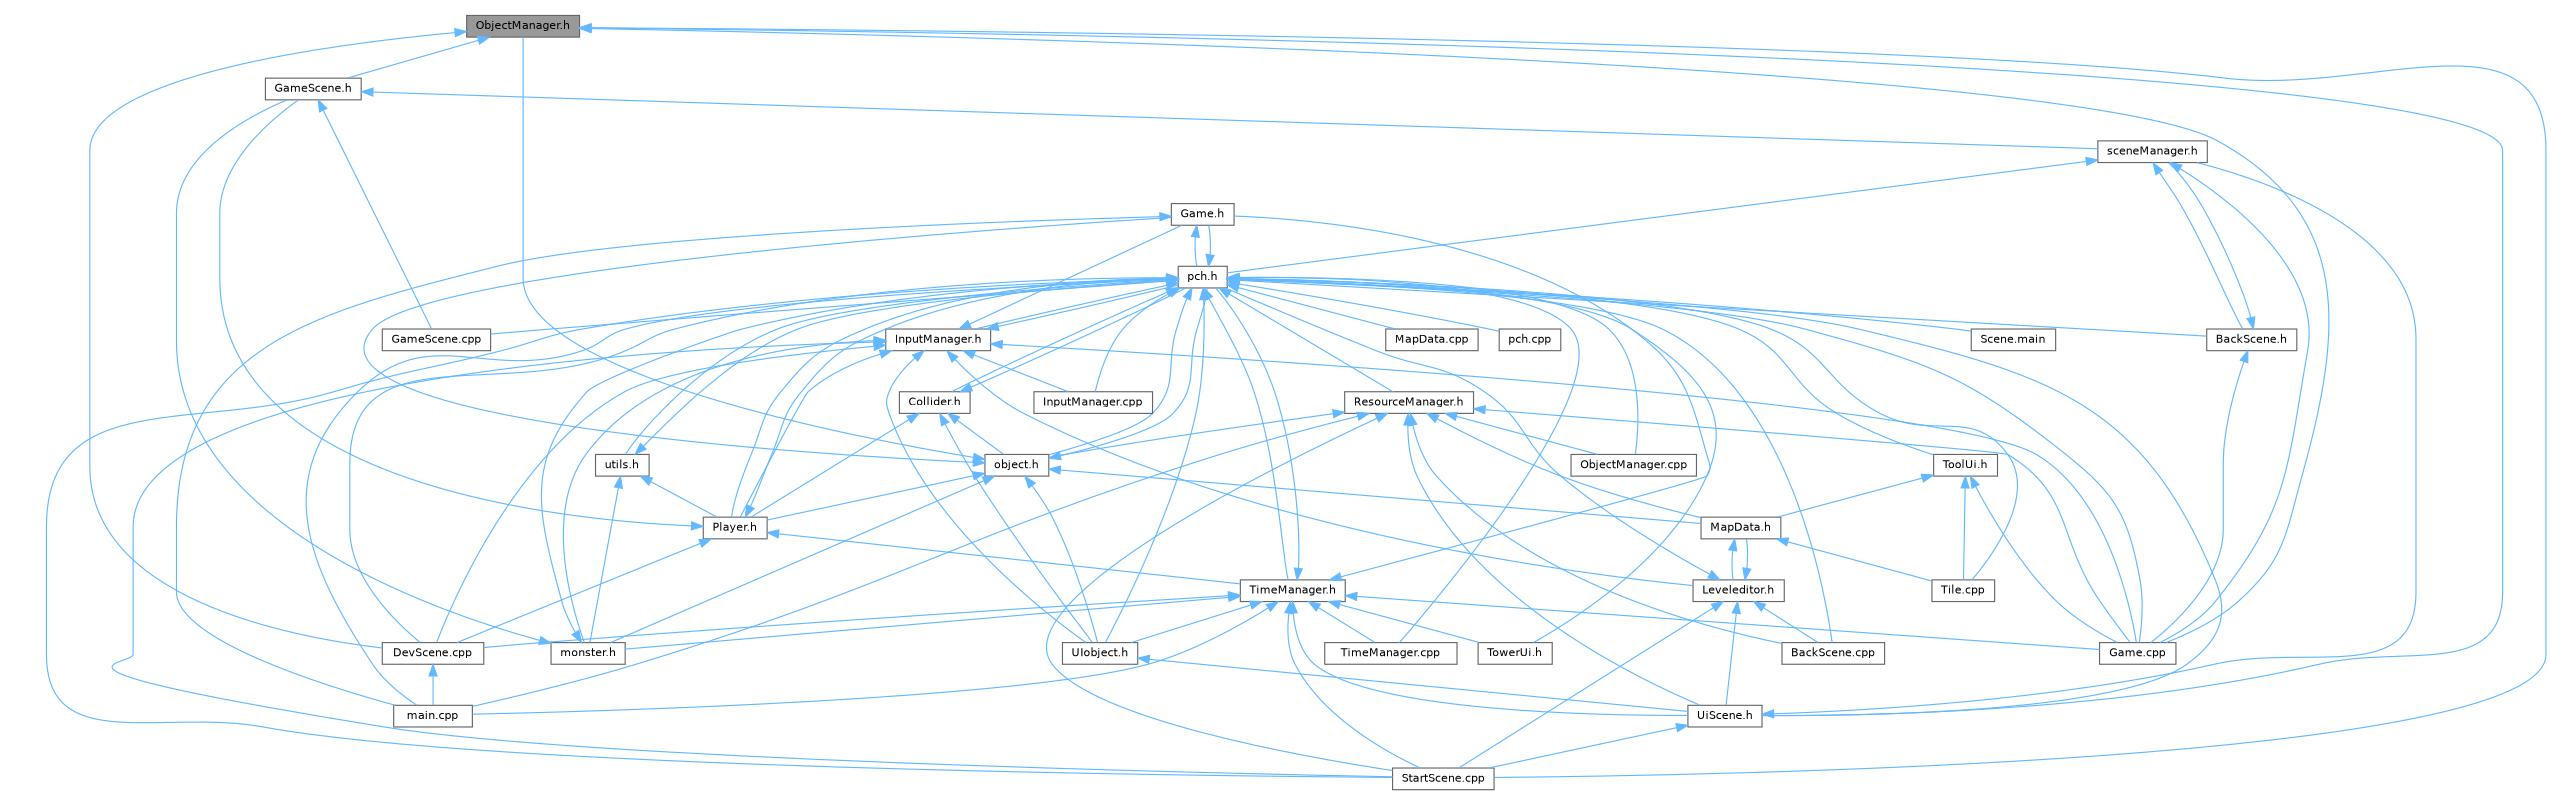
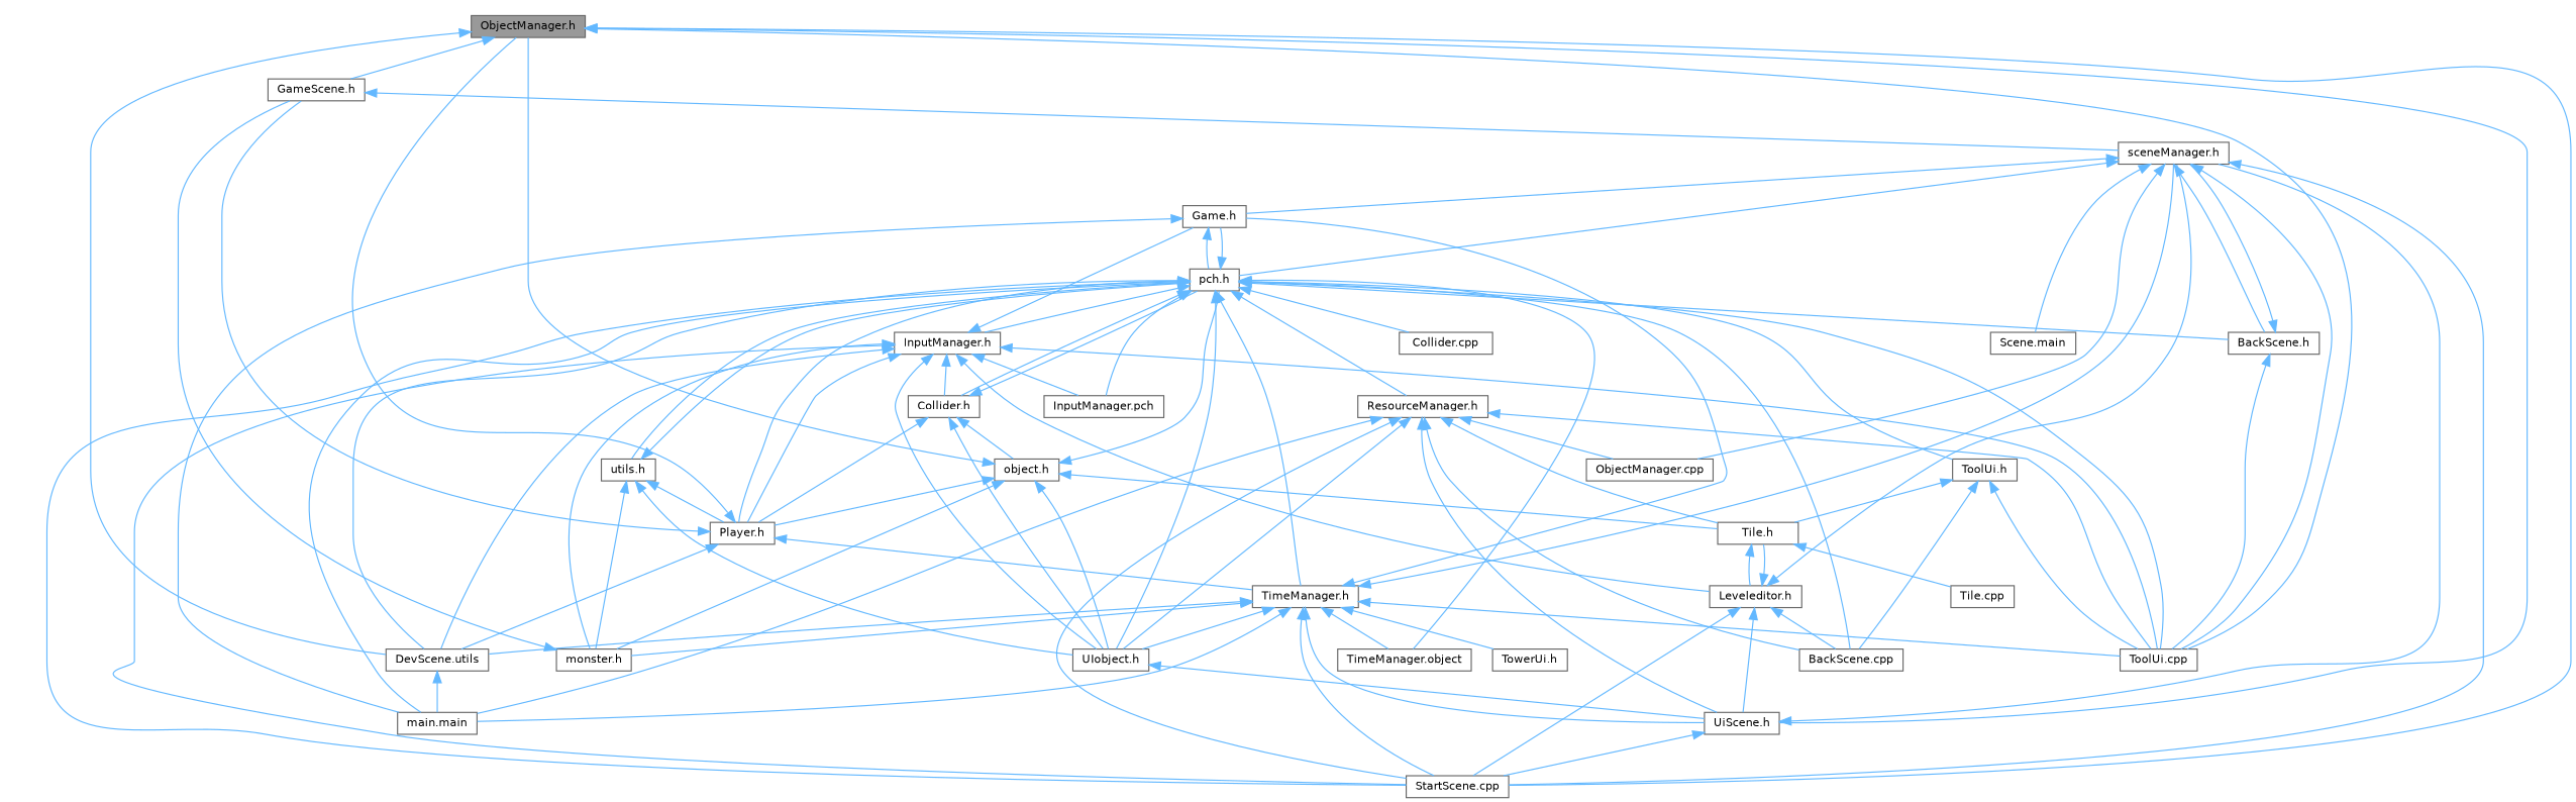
  digraph {
    node [color=grey40 fillcolor=white fontname=Helvetica fontsize=10 shape=box style=filled]
    edge [color=steelblue1 dir=back fontname=Helvetica fontsize=10 labelfontname=Helvetica labelfontsize=10 style=solid]
    n1 [color=gray40 fillcolor=grey60 fontcolor=black height=0.2 label="ObjectManager.h" width=0.4]
-   n2 [height=0.2 label="DevScene.cpp" width=0.4]
-   n3 [height=0.2 label="Game.cpp" width=0.4]
+   n2 [height=0.2 label="DevScene.utils" width=0.4]
+   n3 [height=0.2 label="ToolUi.cpp" width=0.4]
    n4 [height=0.2 label="GameScene.h" width=0.4]
    n5 [height=0.2 label="UiScene.h" width=0.4]
    n6 [height=0.2 label="StartScene.cpp" width=0.4]
-   n7 [height=0.2 label="main.cpp" width=0.4]
-   n8 [height=0.2 label="GameScene.cpp" width=0.4]
+   n7 [height=0.2 label="main.main" width=0.4]
    n9 [height=0.2 label="sceneManager.h" width=0.4]
    n10 [height=0.2 label="BackScene.h" width=0.4]
    n11 [height=0.2 label="Game.h" width=0.4]
    n12 [height=0.2 label="pch.h" width=0.4]
    n13 [height=0.2 label="Collider.h" width=0.4]
    n14 [height=0.2 label="Player.h" width=0.4]
    n15 [height=0.2 label="UIobject.h" width=0.4]
    n16 [height=0.2 label="object.h" width=0.4]
    n17 [height=0.2 label="BackScene.cpp" width=0.4]
    n18 [height=0.2 label="Tile.cpp" width=0.4]
-   n19 [height=0.2 label="InputManager.cpp" width=0.4]
+   n19 [height=0.2 label="InputManager.pch" width=0.4]
    n20 [height=0.2 label="InputManager.h" width=0.4]
-   n21 [height=0.2 label="MapData.cpp" width=0.4]
+   n21 [height=0.2 label="Collider.cpp" width=0.4]
    n22 [height=0.2 label="ObjectManager.cpp" width=0.4]
    n23 [height=0.2 label="ResourceManager.h" width=0.4]
    n24 [height=0.2 label="Scene.main" width=0.4]
-   n25 [height=0.2 label="TimeManager.cpp" width=0.4]
+   n25 [height=0.2 label="TimeManager.object" width=0.4]
    n26 [height=0.2 label="TimeManager.h" width=0.4]
    n27 [height=0.2 label="TowerUi.h" width=0.4]
    n28 [height=0.2 label="ToolUi.h" width=0.4]
-   n29 [height=0.2 label="pch.cpp" width=0.4]
    n30 [height=0.2 label="utils.h" width=0.4]
    n31 [height=0.2 label="monster.h" width=0.4]
-   n32 [height=0.2 label="MapData.h" width=0.4]
+   n32 [height=0.2 label="Tile.h" width=0.4]
    n33 [height=0.2 label="Leveleditor.h" width=0.4]
    n1 -> n2
    n1 -> n3
    n1 -> n4
    n1 -> n5
    n1 -> n6
    n2 -> n7
-   n4 -> n8
    n4 -> n9
    n5 -> n6
    n5 -> n9
    n9 -> n3
+   n9 -> n6
    n9 -> n10
-   n16 -> n11
+   n9 -> n11
    n9 -> n12
    n10 -> n3
    n10 -> n9
    n11 -> n7
    n11 -> n12
    n12 -> n2
    n12 -> n3
-   n12 -> n5
    n12 -> n6
    n12 -> n7
-   n12 -> n8
    n12 -> n10
    n12 -> n11
    n12 -> n13
    n12 -> n14
    n12 -> n15
-   n12 -> n16
    n12 -> n17
-   n12 -> n18
    n12 -> n19
    n12 -> n20
    n12 -> n21
-   n12 -> n22
+   n9 -> n22
    n12 -> n23
-   n12 -> n24
+   n9 -> n24
    n12 -> n25
    n12 -> n26
-   n12 -> n27
    n12 -> n28
-   n12 -> n29
    n12 -> n30
    n13 -> n12
    n13 -> n14
    n13 -> n15
    n13 -> n16
    n14 -> n2
    n14 -> n4
-   n14 -> n12
+   n14 -> n1
    n14 -> n26
    n15 -> n5
    n16 -> n1
    n16 -> n12
    n16 -> n14
    n16 -> n15
    n16 -> n31
    n16 -> n32
    n20 -> n2
    n20 -> n3
    n20 -> n6
    n20 -> n11
-   n20 -> n12
+   n20 -> n13
    n20 -> n14
    n20 -> n15
    n20 -> n19
    n20 -> n31
    n20 -> n33
    n23 -> n3
    n23 -> n5
    n23 -> n6
    n23 -> n7
-   n23 -> n16
+   n23 -> n15
    n23 -> n17
    n23 -> n22
    n23 -> n32
    n26 -> n2
    n26 -> n3
    n26 -> n5
    n26 -> n6
    n26 -> n7
    n26 -> n11
-   n26 -> n12
+   n26 -> n9
    n26 -> n15
    n26 -> n25
    n26 -> n27
    n26 -> n31
    n28 -> n3
-   n28 -> n18
+   n28 -> n17
    n28 -> n32
    n30 -> n12
    n30 -> n14
+   n30 -> n15
    n30 -> n31
    n31 -> n4
-   n31 -> n12
    n32 -> n18
    n32 -> n33
    n33 -> n5
    n33 -> n6
-   n33 -> n12
+   n33 -> n9
    n33 -> n17
    n33 -> n32
  }
